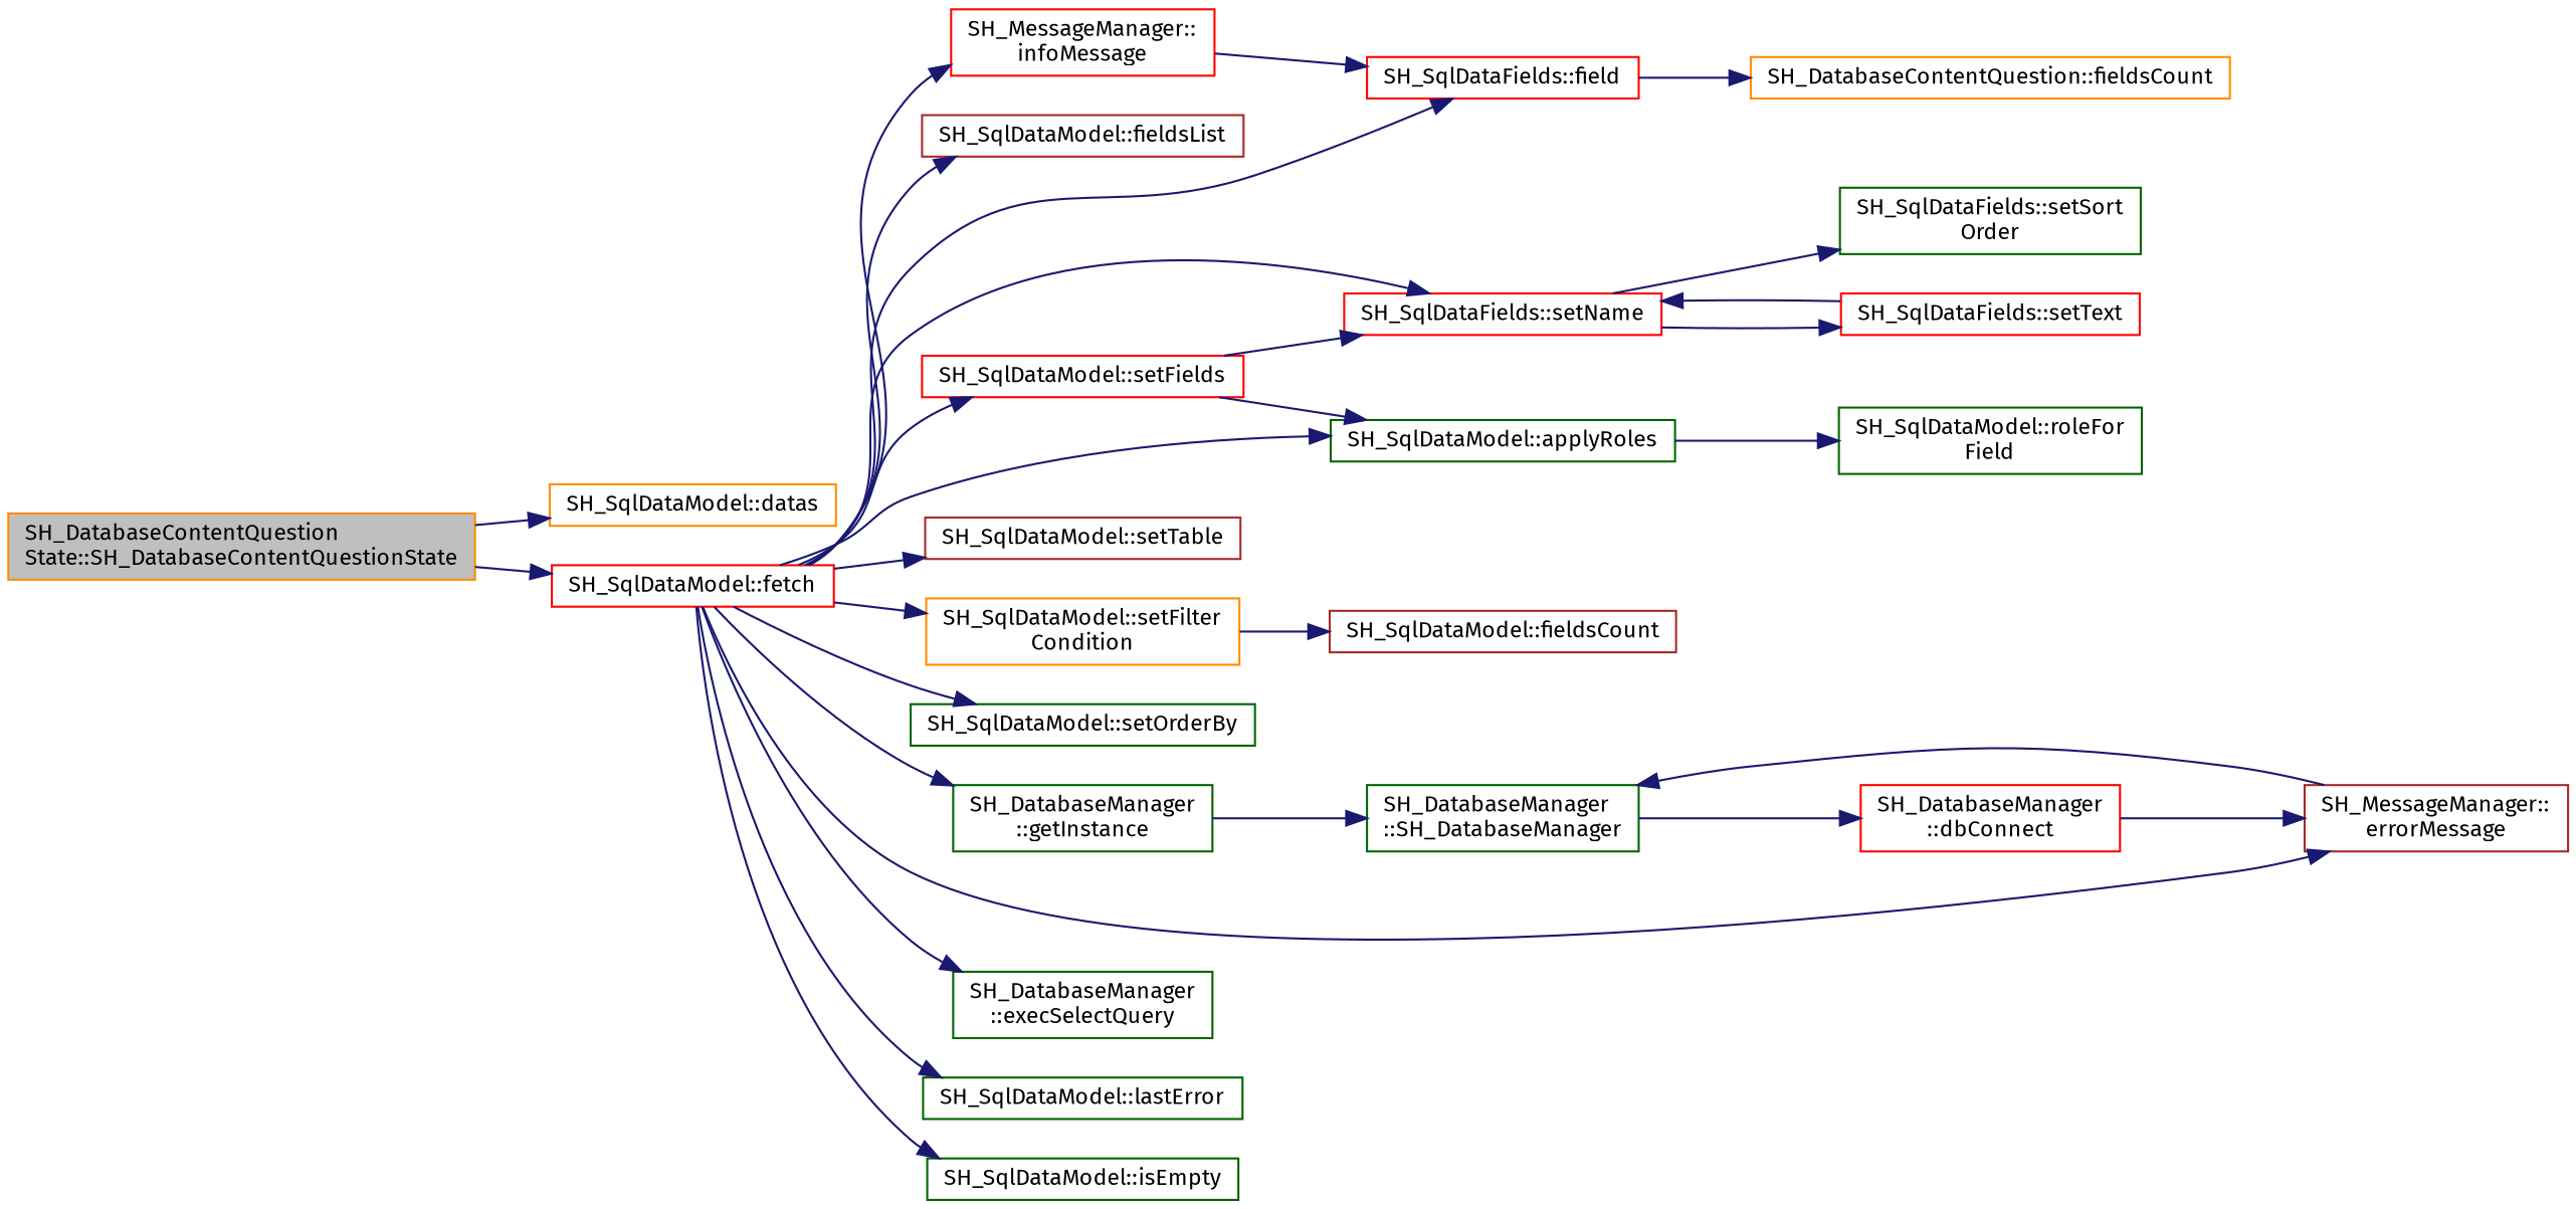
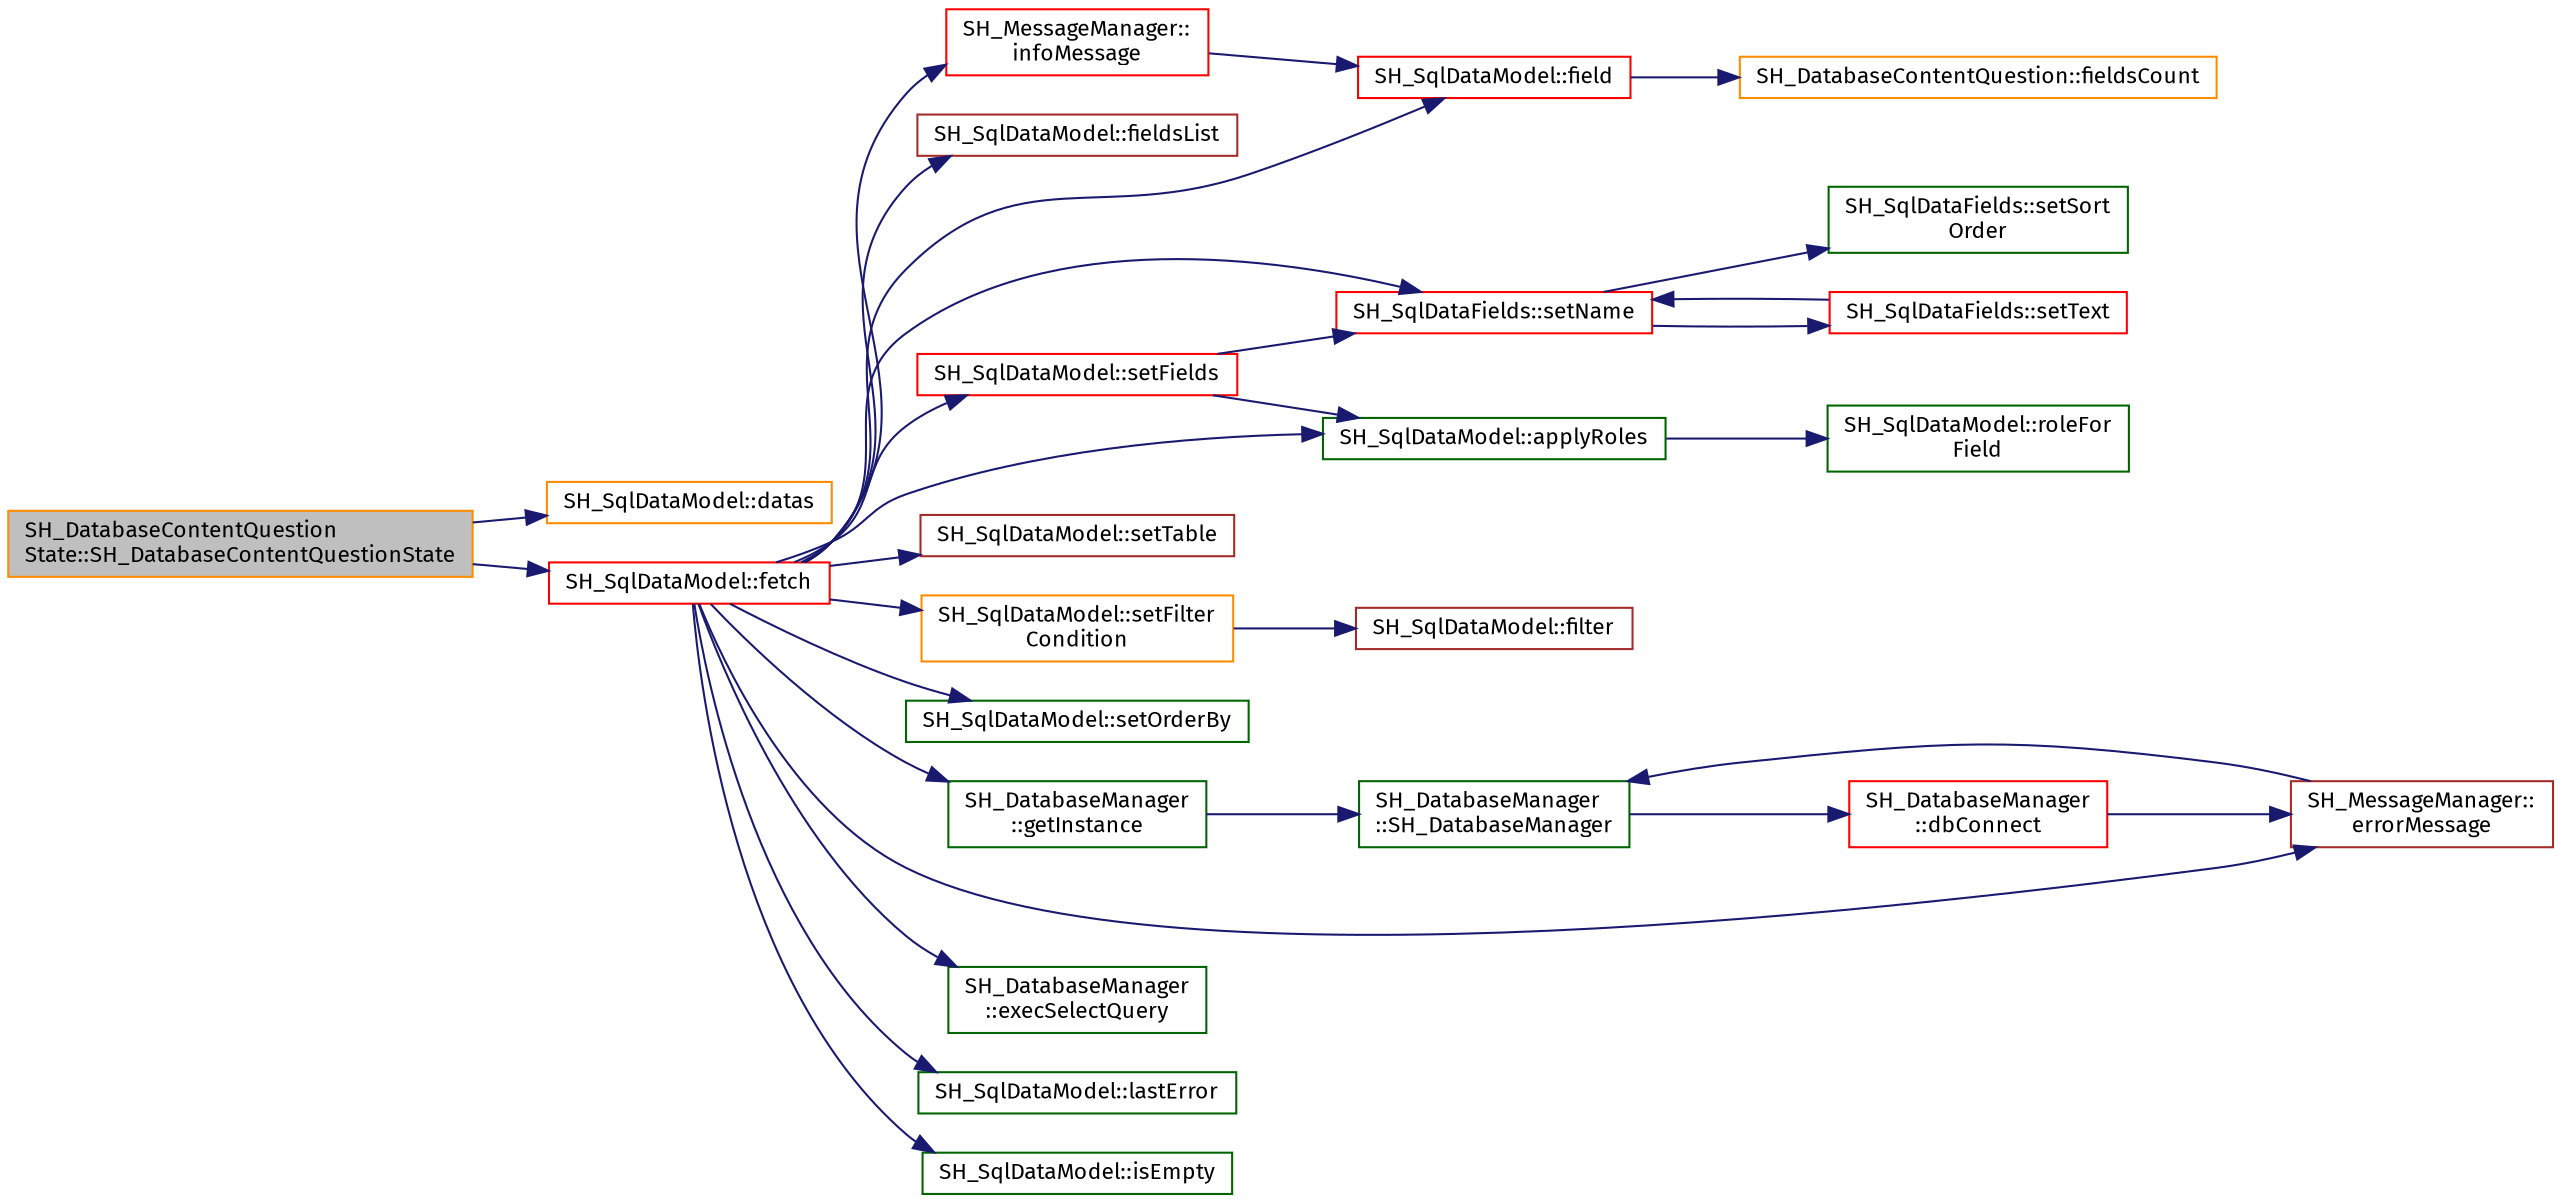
  digraph {
    fontname="Fira Sans"
    rankdir=LR
    node [color=darkgreen fontname="Fira Sans" fontsize=11 shape=record]
    edge [color=midnightblue fontname="Fira Sans" fontsize=11 labelfontname=Verdana labelfontsize=11 style=solid]
    n1 [color=darkorange fillcolor=grey75 fontcolor=black height=0.2 label="SH_DatabaseContentQuestion\lState::SH_DatabaseContentQuestionState" style=filled width=0.4]
    n2 [color=darkorange height=0.2 label="SH_SqlDataModel::datas" width=0.4]
    n3 [color=red height=0.2 label="SH_SqlDataModel::fetch" width=0.4]
    n4 [color=red height=0.2 label="SH_MessageManager::\linfoMessage" width=0.4]
    n5 [color=brown height=0.2 label="SH_SqlDataModel::fieldsList" width=0.4]
    n6 [color=red height=0.2 label="SH_SqlDataModel::setFields" width=0.4]
-   n7 [color=red height=0.2 label="SH_SqlDataFields::field" width=0.4]
+   n7 [color=red height=0.2 label="SH_SqlDataModel::field" width=0.4]
    n8 [color=red height=0.2 label="SH_SqlDataFields::setName" width=0.4]
    n9 [height=0.2 label="SH_SqlDataModel::applyRoles" width=0.4]
    n10 [color=brown height=0.2 label="SH_SqlDataModel::setTable" width=0.4]
    n11 [color=darkorange height=0.2 label="SH_SqlDataModel::setFilter\lCondition" width=0.4]
    n12 [height=0.2 label="SH_SqlDataModel::setOrderBy" width=0.4]
    n13 [height=0.2 label="SH_DatabaseManager\l::getInstance" width=0.4]
    n14 [color=brown height=0.2 label="SH_MessageManager::\lerrorMessage" width=0.4]
    n15 [height=0.2 label="SH_DatabaseManager\l::execSelectQuery" width=0.4]
    n16 [height=0.2 label="SH_SqlDataModel::lastError" width=0.4]
    n17 [height=0.2 label="SH_SqlDataModel::isEmpty" width=0.4]
    n18 [color=darkorange height=0.2 label="SH_DatabaseContentQuestion::fieldsCount" width=0.4]
    n19 [height=0.2 label="SH_SqlDataFields::setSort\lOrder" width=0.4]
    n20 [color=red height=0.2 label="SH_SqlDataFields::setText" width=0.4]
    n21 [height=0.2 label="SH_SqlDataModel::roleFor\lField" width=0.4]
-   n22 [color=brown height=0.2 label="SH_SqlDataModel::fieldsCount" width=0.4]
+   n22 [color=brown height=0.2 label="SH_SqlDataModel::filter" width=0.4]
    n23 [height=0.2 label="SH_DatabaseManager\l::SH_DatabaseManager" width=0.4]
    n24 [color=red height=0.2 label="SH_DatabaseManager\l::dbConnect" width=0.4]
    n1 -> n2
    n1 -> n3
    n3 -> n4
    n3 -> n5
    n3 -> n6
    n3 -> n7
    n3 -> n8
    n3 -> n9
    n3 -> n10
    n3 -> n11
    n3 -> n12
    n3 -> n13
    n3 -> n14
    n3 -> n15
    n3 -> n16
    n3 -> n17
    n4 -> n7
    n6 -> n8
    n6 -> n9
    n7 -> n18
    n8 -> n19
    n8 -> n20
    n9 -> n21
    n11 -> n22
    n13 -> n23
    n14 -> n23
    n20 -> n8
    n23 -> n24
    n24 -> n14
  }
